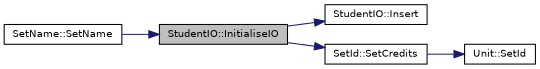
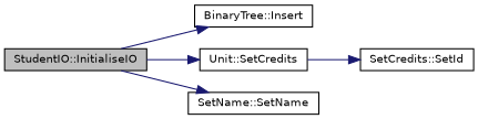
  digraph {
    rankdir=LR
    node [color=black fillcolor=white fontname=Helvetica fontsize=10 shape=record style=filled]
    edge [color=midnightblue fontname=Helvetica fontsize=10 labelfontname=Helvetica labelfontsize=10 style=solid]
    n1 [fillcolor=grey75 fontcolor=black height=0.2 label="StudentIO::InitialiseIO" width=0.4]
-   n2 [height=0.2 label="StudentIO::Insert" width=0.4]
-   n3 [height=0.2 label="SetId::SetCredits" width=0.4]
+   n2 [height=0.2 label="BinaryTree::Insert" width=0.4]
+   n3 [height=0.2 label="Unit::SetCredits" width=0.4]
    n4 [height=0.2 label="SetName::SetName" width=0.4]
-   n5 [height=0.2 label="Unit::SetId" width=0.4]
+   n5 [height=0.2 label="SetCredits::SetId" width=0.4]
    n1 -> n2
    n1 -> n3
-   n4 -> n1
+   n1 -> n4
    n3 -> n5
  }
